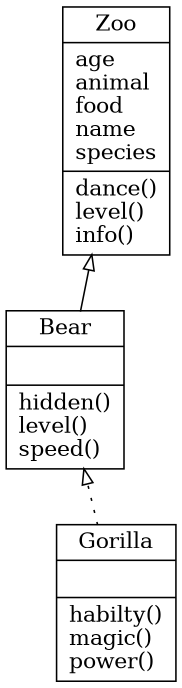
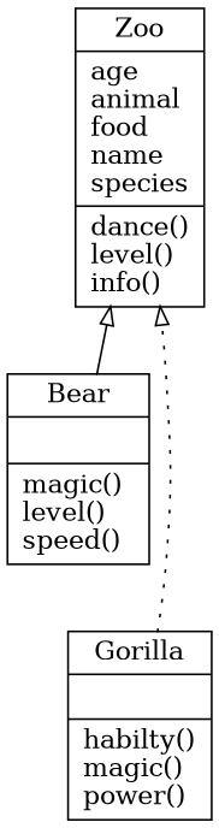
  digraph {
    rankdir=BT
    node [shape=record]
    edge [arrowhead=empty arrowtail=none]
-   n1 [label="{Bear|\l|hidden()\llevel()\lspeed()\l}"]
+   n1 [label="{Bear|\l|magic()\llevel()\lspeed()\l}"]
    n2 [label="{Zoo|age\lanimal\lfood\lname\lspecies\l|dance()\llevel()\linfo()\l}"]
    n3 [label="{Gorilla|\l|habilty()\lmagic()\lpower()\l}"]
    n1 -> n2 [style=solid]
-   n3 -> n1 [style=dotted]
+   n3 -> n2 [style=dotted]
  }
